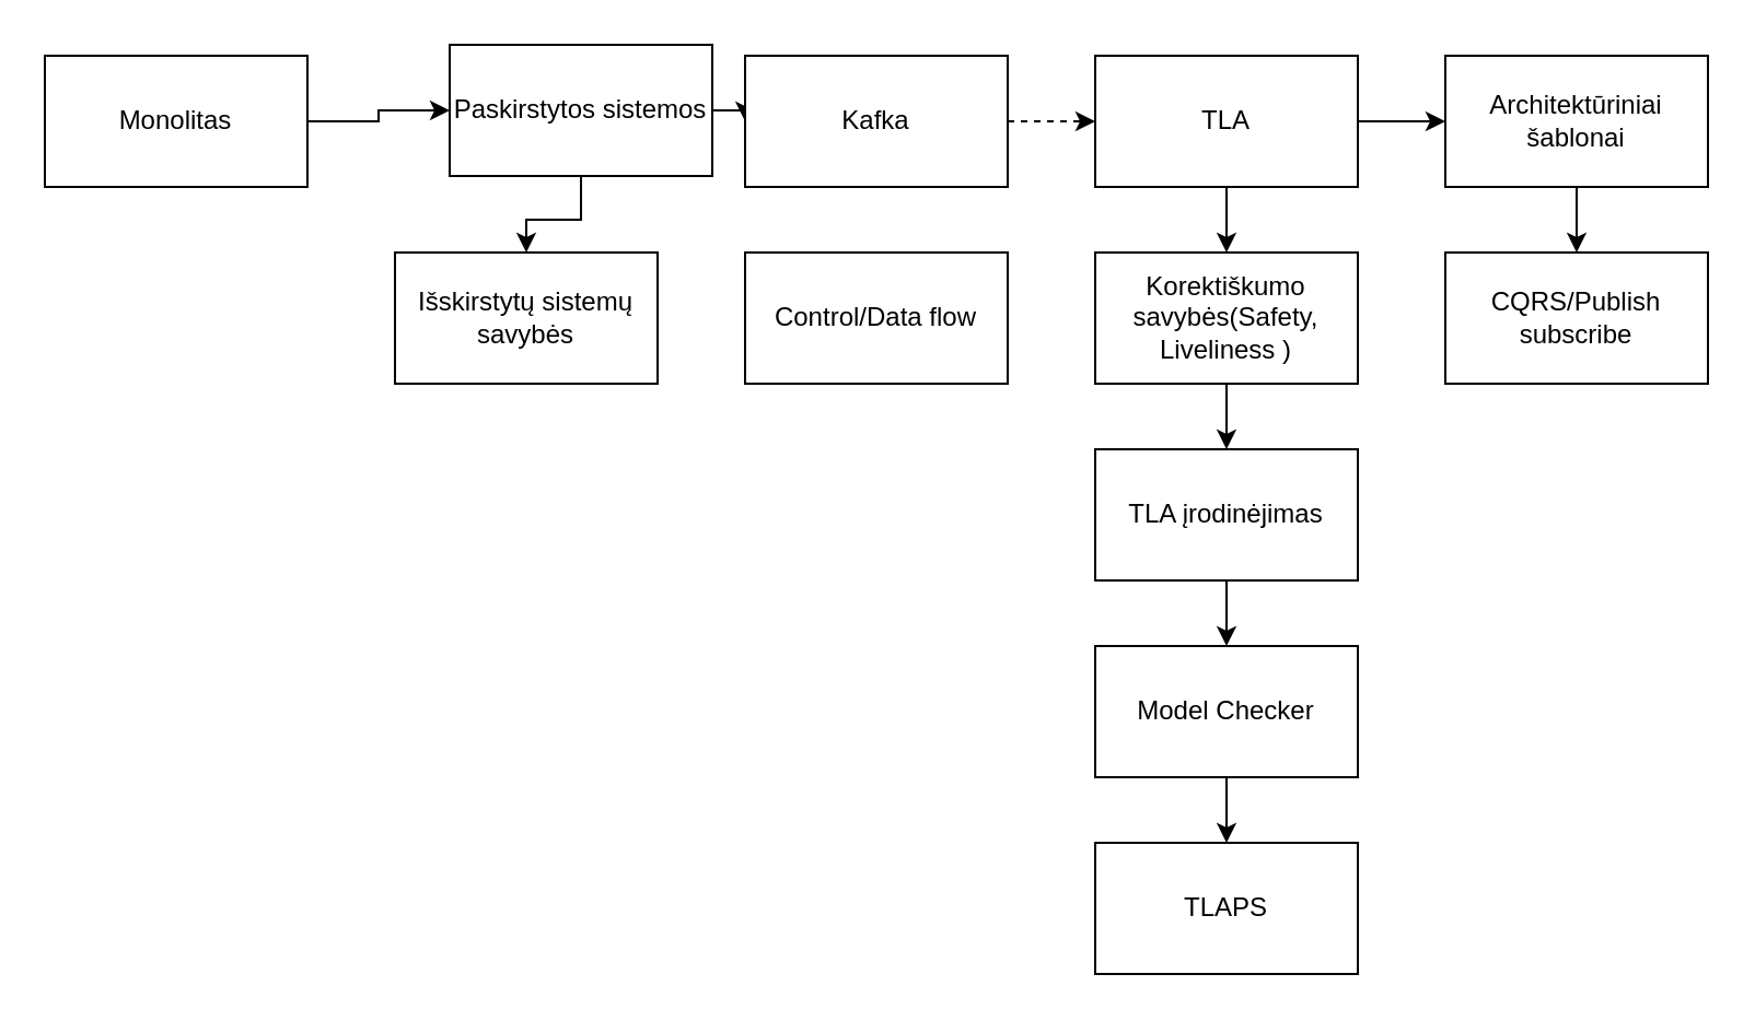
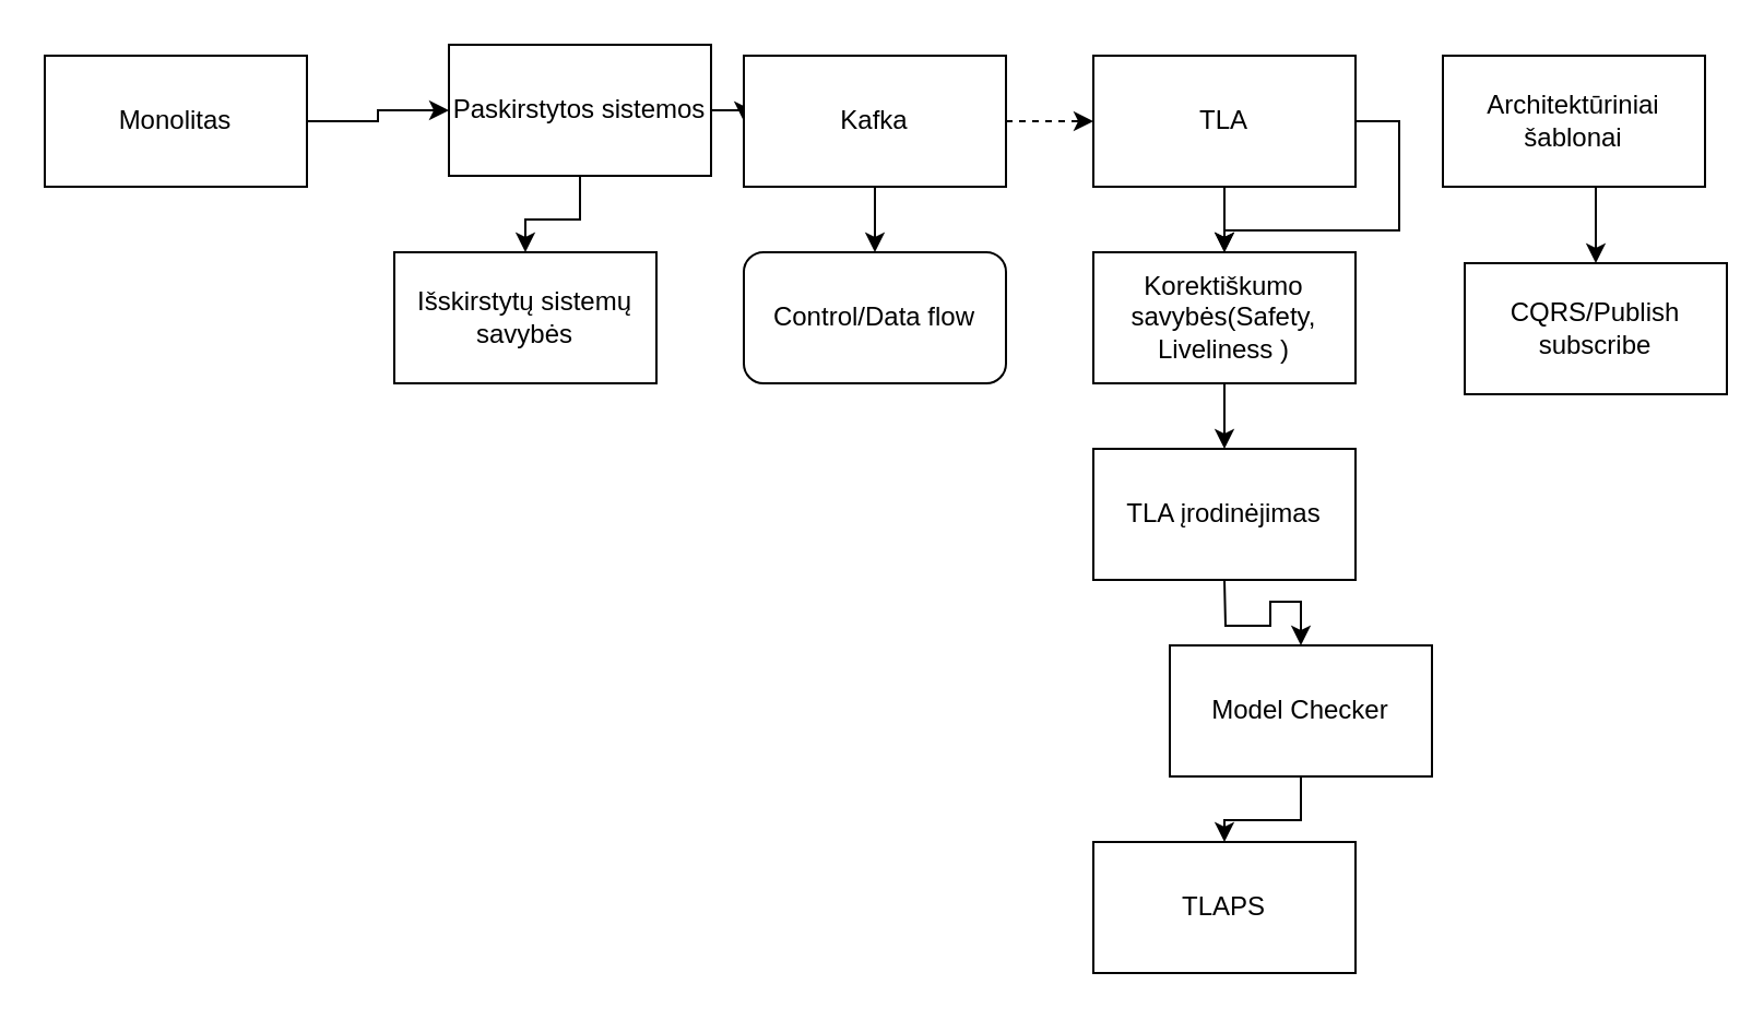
  <mxCell id="0" />
  <mxCell id="1" parent="0" />
  <mxCell id="2" style="edgeStyle=orthogonalEdgeStyle;rounded=0;orthogonalLoop=1;jettySize=auto;html=1;exitX=1;exitY=0.5;exitDx=0;exitDy=0;entryX=0;entryY=0.5;entryDx=0;entryDy=0;" parent="1" source="3" target="6" edge="1"><mxGeometry relative="1" as="geometry" /></mxCell>
  <mxCell id="3" value="Monolitas" style="rounded=0;whiteSpace=wrap;html=1;" parent="1" vertex="1"><mxGeometry x="20" y="25" width="120" height="60" as="geometry" /></mxCell>
  <mxCell id="4" style="edgeStyle=orthogonalEdgeStyle;rounded=0;orthogonalLoop=1;jettySize=auto;html=1;exitX=1;exitY=0.5;exitDx=0;exitDy=0;entryX=0;entryY=0.5;entryDx=0;entryDy=0;" parent="1" source="6" target="9" edge="1"><mxGeometry relative="1" as="geometry"><mxPoint x="80" y="345" as="targetPoint" /></mxGeometry></mxCell>
  <mxCell id="5" style="edgeStyle=orthogonalEdgeStyle;rounded=0;orthogonalLoop=1;jettySize=auto;html=1;exitX=0.5;exitY=1;exitDx=0;exitDy=0;entryX=0.5;entryY=0;entryDx=0;entryDy=0;" parent="1" source="6" target="13" edge="1"><mxGeometry relative="1" as="geometry" /></mxCell>
  <mxCell id="6" value="Paskirstytos sistemos" style="rounded=0;whiteSpace=wrap;html=1;" parent="1" vertex="1"><mxGeometry x="205" y="20" width="120" height="60" as="geometry" /></mxCell>
  <mxCell id="7" style="edgeStyle=orthogonalEdgeStyle;rounded=0;orthogonalLoop=1;jettySize=auto;html=1;exitX=1;exitY=0.5;exitDx=0;exitDy=0;entryX=0;entryY=0.5;entryDx=0;entryDy=0;dashed=1;" parent="1" source="9" target="12" edge="1"><mxGeometry relative="1" as="geometry" /></mxCell>
+ <mxCell id="8" style="edgeStyle=orthogonalEdgeStyle;rounded=0;orthogonalLoop=1;jettySize=auto;html=1;exitX=0.5;exitY=1;exitDx=0;exitDy=0;entryX=0.5;entryY=0;entryDx=0;entryDy=0;" edge="1" parent="1" source="9" target="19"><mxGeometry relative="1" as="geometry" /></mxCell>
  <mxCell id="9" value="Kafka" style="rounded=0;whiteSpace=wrap;html=1;" parent="1" vertex="1"><mxGeometry x="340" y="25" width="120" height="60" as="geometry" /></mxCell>
  <mxCell id="10" style="edgeStyle=orthogonalEdgeStyle;rounded=0;orthogonalLoop=1;jettySize=auto;html=1;exitX=0.5;exitY=1;exitDx=0;exitDy=0;" parent="1" source="12" edge="1"><mxGeometry relative="1" as="geometry"><mxPoint x="560" y="115" as="targetPoint" /></mxGeometry></mxCell>
- <mxCell id="11" style="edgeStyle=orthogonalEdgeStyle;rounded=0;orthogonalLoop=1;jettySize=auto;html=1;exitX=1;exitY=0.5;exitDx=0;exitDy=0;entryX=0;entryY=0.5;entryDx=0;entryDy=0;" parent="1" source="12" target="23" edge="1"><mxGeometry relative="1" as="geometry"><mxPoint x="650" y="55" as="targetPoint" /></mxGeometry></mxCell>
+ <mxCell id="11" style="edgeStyle=orthogonalEdgeStyle;rounded=0;orthogonalLoop=1;jettySize=auto;html=1;exitX=1;exitY=0.5;exitDx=0;exitDy=0;" parent="1" source="12" target="21" edge="1"><mxGeometry relative="1" as="geometry"><mxPoint x="650" y="55" as="targetPoint" /></mxGeometry></mxCell>
  <mxCell id="12" value="TLA" style="rounded=0;whiteSpace=wrap;html=1;" parent="1" vertex="1"><mxGeometry x="500" y="25" width="120" height="60" as="geometry" /></mxCell>
  <mxCell id="13" value="Išskirstytų sistemų savybės" style="rounded=0;whiteSpace=wrap;html=1;" parent="1" vertex="1"><mxGeometry x="180" y="115" width="120" height="60" as="geometry" /></mxCell>
  <mxCell id="14" style="edgeStyle=orthogonalEdgeStyle;rounded=0;orthogonalLoop=1;jettySize=auto;html=1;exitX=0.5;exitY=1;exitDx=0;exitDy=0;entryX=0.5;entryY=0;entryDx=0;entryDy=0;" parent="1" target="17" edge="1"><mxGeometry relative="1" as="geometry"><mxPoint x="560" y="265" as="sourcePoint" /></mxGeometry></mxCell>
  <mxCell id="15" value="TLA įrodinėjimas" style="rounded=0;whiteSpace=wrap;html=1;" parent="1" vertex="1"><mxGeometry x="500" y="205" width="120" height="60" as="geometry" /></mxCell>
  <mxCell id="16" style="edgeStyle=orthogonalEdgeStyle;rounded=0;orthogonalLoop=1;jettySize=auto;html=1;exitX=0.5;exitY=1;exitDx=0;exitDy=0;entryX=0.5;entryY=0;entryDx=0;entryDy=0;" parent="1" source="17" target="18" edge="1"><mxGeometry relative="1" as="geometry" /></mxCell>
- <mxCell id="17" value="Model Checker" style="rounded=0;whiteSpace=wrap;html=1;" parent="1" vertex="1"><mxGeometry x="500" y="295" width="120" height="60" as="geometry" /></mxCell>
+ <mxCell id="17" value="Model Checker" style="rounded=0;whiteSpace=wrap;html=1;" parent="1" vertex="1"><mxGeometry x="535" y="295" width="120" height="60" as="geometry" /></mxCell>
  <mxCell id="18" value="TLAPS" style="rounded=0;whiteSpace=wrap;html=1;" parent="1" vertex="1"><mxGeometry x="500" y="385" width="120" height="60" as="geometry" /></mxCell>
- <mxCell id="19" value="Control/Data flow" style="rounded=0;whiteSpace=wrap;html=1;" parent="1" vertex="1"><mxGeometry x="340" y="115" width="120" height="60" as="geometry" /></mxCell>
+ <mxCell id="19" value="Control/Data flow" style="whiteSpace=wrap;html=1;rounded=1;" parent="1" vertex="1"><mxGeometry x="340" y="115" width="120" height="60" as="geometry" /></mxCell>
  <mxCell id="20" style="edgeStyle=orthogonalEdgeStyle;rounded=0;orthogonalLoop=1;jettySize=auto;html=1;exitX=0.5;exitY=1;exitDx=0;exitDy=0;entryX=0.5;entryY=0;entryDx=0;entryDy=0;" parent="1" source="21" target="15" edge="1"><mxGeometry relative="1" as="geometry" /></mxCell>
  <mxCell id="21" value="Korektiškumo savybės(Safety, Liveliness )" style="rounded=0;whiteSpace=wrap;html=1;" parent="1" vertex="1"><mxGeometry x="500" y="115" width="120" height="60" as="geometry" /></mxCell>
  <mxCell id="22" style="edgeStyle=orthogonalEdgeStyle;rounded=0;orthogonalLoop=1;jettySize=auto;html=1;exitX=0.5;exitY=1;exitDx=0;exitDy=0;entryX=0.5;entryY=0;entryDx=0;entryDy=0;" parent="1" source="23" target="24" edge="1"><mxGeometry relative="1" as="geometry" /></mxCell>
  <mxCell id="23" value="Architektūriniai šablonai" style="rounded=0;whiteSpace=wrap;html=1;" parent="1" vertex="1"><mxGeometry x="660" y="25" width="120" height="60" as="geometry" /></mxCell>
- <mxCell id="24" value="CQRS/Publish subscribe" style="rounded=0;whiteSpace=wrap;html=1;" parent="1" vertex="1"><mxGeometry x="660" y="115" width="120" height="60" as="geometry" /></mxCell>
+ <mxCell id="24" value="CQRS/Publish subscribe" style="rounded=0;whiteSpace=wrap;html=1;" parent="1" vertex="1"><mxGeometry x="670" y="120" width="120" height="60" as="geometry" /></mxCell>
